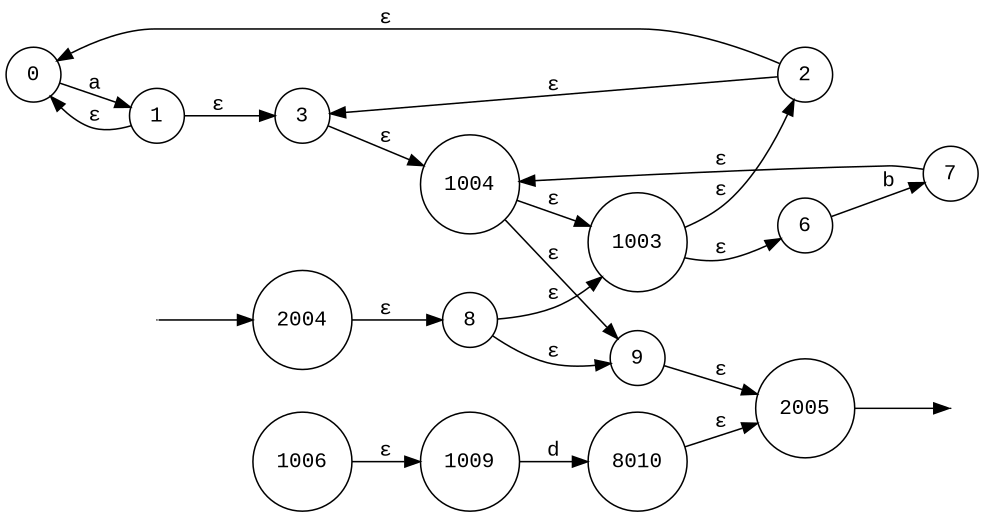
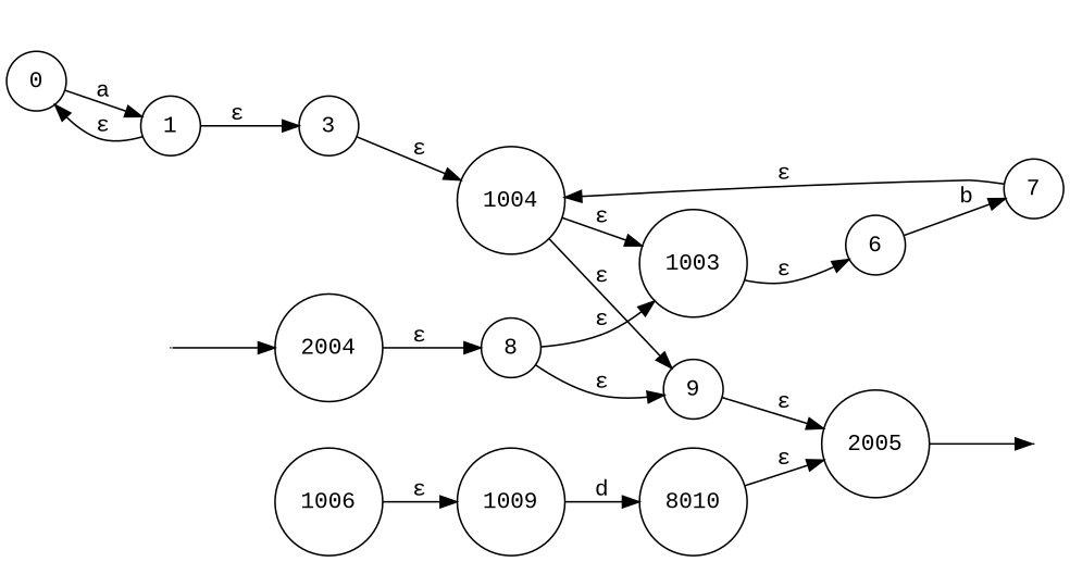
  digraph {
    fontname="Liberation Mono"
    rankdir=LR
    node [fontname="Liberation Mono" shape=circle]
    edge [fontname="Liberation Mono"]
    0
    1
    3
    1004
-   2
    1003
    9
    6
    7
    2005
    8
    final2005 [shape=point width=0]
    1006
    1009
    n15 [label=8010]
    2004
    start2004 [shape=point width=0]
    0 -> 1 [label=a]
    1 -> 0 [label="ε"]
    1 -> 3 [label="ε"]
    3 -> 1004 [label="ε"]
    1004 -> 1003 [label="ε"]
    1004 -> 9 [label="ε"]
-   2 -> 0 [label="ε"]
-   2 -> 3 [label="ε"]
-   1003 -> 2 [label="ε"]
    1003 -> 6 [label="ε"]
    9 -> 2005 [label="ε"]
    6 -> 7 [label=b]
    7 -> 1004 [label="ε"]
    2005 -> final2005
    8 -> 1003 [label="ε"]
    8 -> 9 [label="ε"]
    1006 -> 1009 [label="ε"]
    1009 -> n15 [label=d]
    n15 -> 2005 [label="ε"]
    2004 -> 8 [label="ε"]
    start2004 -> 2004
  }
